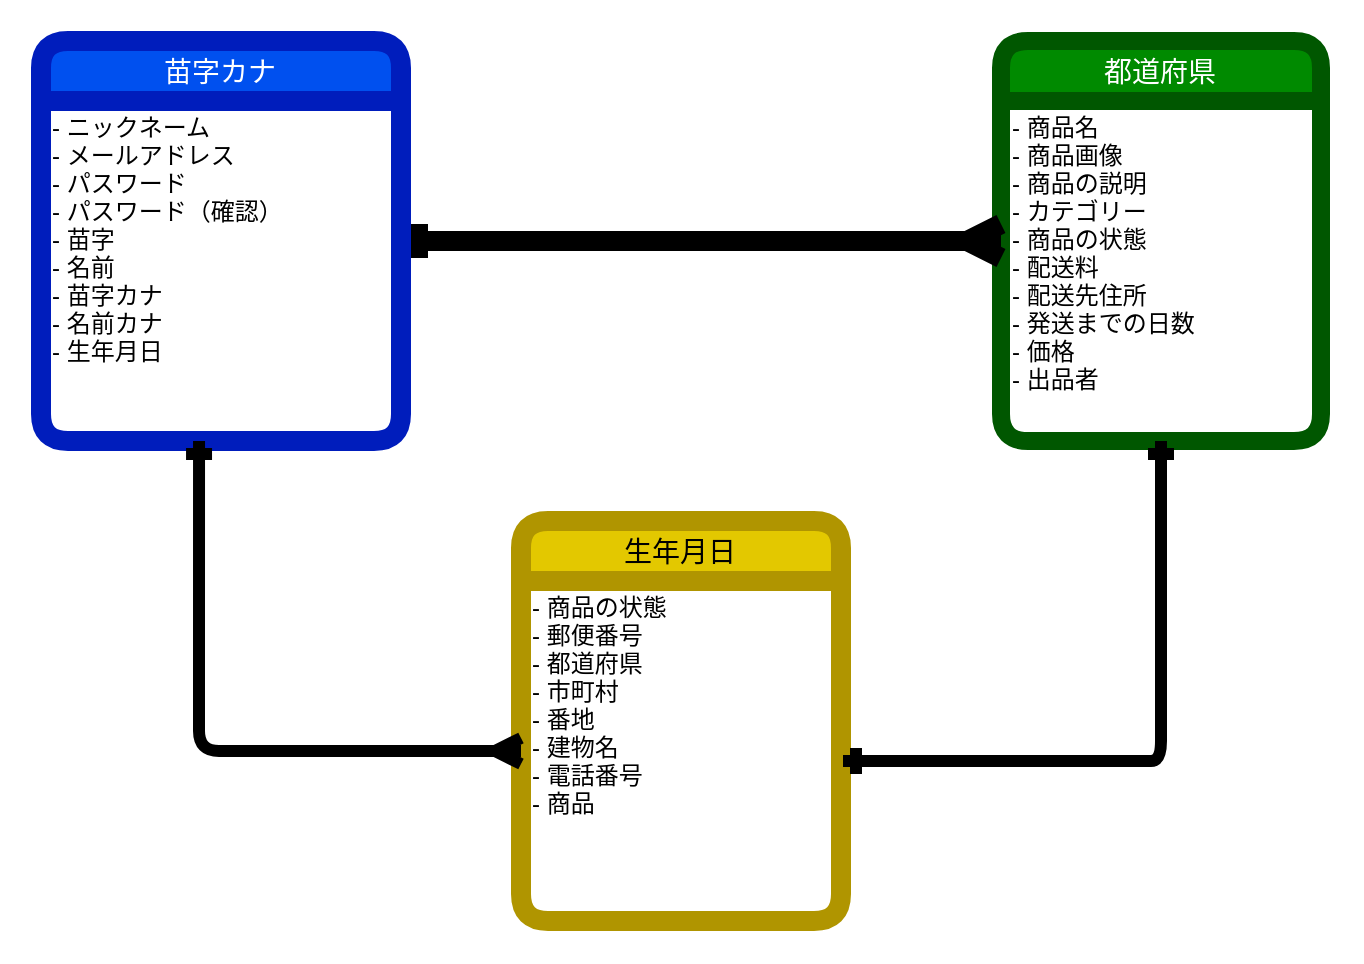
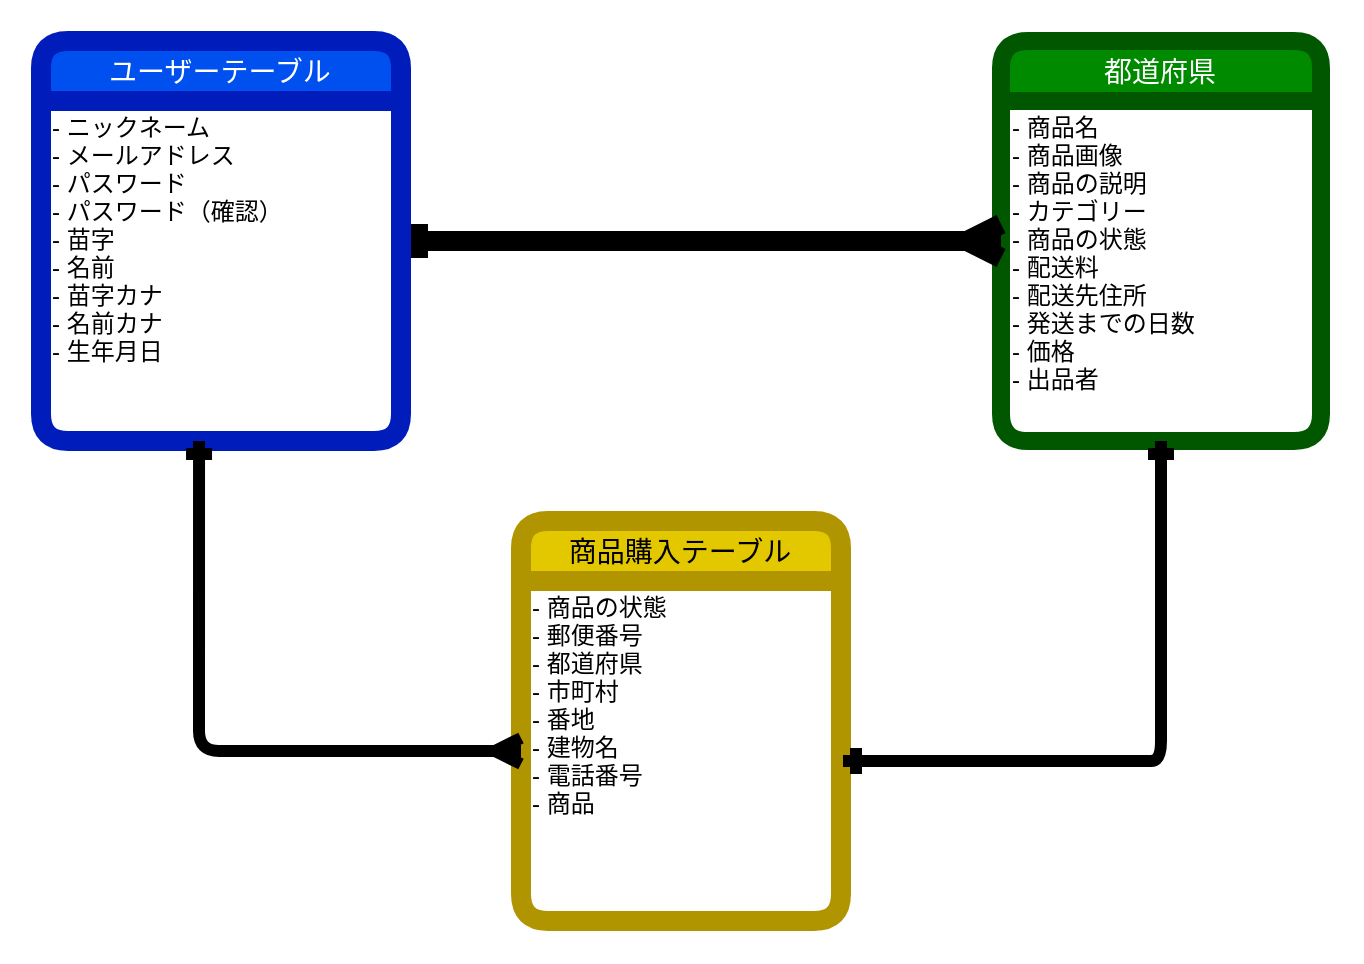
  <mxCell id="0" />
  <mxCell id="1" parent="0" />
  <mxCell id="2" value="都道府県" style="swimlane;childLayout=stackLayout;horizontal=1;startSize=30;horizontalStack=0;rounded=1;fontSize=14;fontStyle=0;strokeWidth=9;resizeParent=0;resizeLast=1;shadow=0;dashed=0;align=center;fillColor=#008a00;strokeColor=#005700;fontColor=#ffffff;" vertex="1" parent="1"><mxGeometry x="500" y="20" width="160" height="200" as="geometry" /></mxCell>
  <mxCell id="3" value="- 商品名&#10;- 商品画像&#10;- 商品の説明&#10;- カテゴリー&#10;- 商品の状態&#10;- 配送料&#10;- 配送先住所&#10;- 発送までの日数&#10;- 価格&#10;- 出品者" style="align=left;strokeColor=none;fillColor=none;spacingLeft=4;fontSize=12;verticalAlign=top;resizable=0;rotatable=0;part=1;" vertex="1" parent="2"><mxGeometry y="30" width="160" height="170" as="geometry" /></mxCell>
  <mxCell id="4" style="edgeStyle=none;html=1;entryX=0;entryY=0.393;entryDx=0;entryDy=0;entryPerimeter=0;strokeWidth=4;strokeColor=none;startArrow=ERmandOne;startFill=0;" edge="1" parent="1" source="6" target="3"><mxGeometry relative="1" as="geometry" /></mxCell>
  <mxCell id="5" style="edgeStyle=orthogonalEdgeStyle;rounded=0;jumpSize=6;html=1;startArrow=ERone;startFill=0;endArrow=ERmany;endFill=0;endSize=6;targetPerimeterSpacing=0;strokeWidth=10;" edge="1" parent="1" source="6"><mxGeometry relative="1" as="geometry"><mxPoint x="500" y="120" as="targetPoint" /></mxGeometry></mxCell>
- <mxCell id="6" value="苗字カナ" style="swimlane;childLayout=stackLayout;horizontal=1;startSize=30;horizontalStack=0;rounded=1;fontSize=14;fontStyle=0;strokeWidth=10;resizeParent=0;resizeLast=1;shadow=0;dashed=0;align=center;fillColor=#0050ef;strokeColor=#001DBC;fontColor=#ffffff;" vertex="1" parent="1"><mxGeometry x="20" y="20" width="180" height="200" as="geometry"><mxRectangle x="30" y="20" width="140" height="30" as="alternateBounds" /></mxGeometry></mxCell>
+ <mxCell id="6" value="ユーザーテーブル" style="swimlane;childLayout=stackLayout;horizontal=1;startSize=30;horizontalStack=0;rounded=1;fontSize=14;fontStyle=0;strokeWidth=10;resizeParent=0;resizeLast=1;shadow=0;dashed=0;align=center;fillColor=#0050ef;strokeColor=#001DBC;fontColor=#ffffff;" vertex="1" parent="1"><mxGeometry x="20" y="20" width="180" height="200" as="geometry"><mxRectangle x="30" y="20" width="140" height="30" as="alternateBounds" /></mxGeometry></mxCell>
  <mxCell id="7" value="- ニックネーム&#10;- メールアドレス&#10;- パスワード&#10;- パスワード（確認）&#10;- 苗字&#10;- 名前&#10;- 苗字カナ&#10;- 名前カナ&#10;- 生年月日" style="align=left;strokeColor=none;fillColor=none;spacingLeft=4;fontSize=12;verticalAlign=top;resizable=0;rotatable=0;part=1;" vertex="1" parent="6"><mxGeometry y="30" width="180" height="170" as="geometry" /></mxCell>
- <mxCell id="8" value="生年月日" style="swimlane;childLayout=stackLayout;horizontal=1;startSize=30;horizontalStack=0;rounded=1;fontSize=14;fontStyle=0;strokeWidth=10;resizeParent=0;resizeLast=1;shadow=0;dashed=0;align=center;fillColor=#e3c800;strokeColor=#B09500;fontColor=#000000;" vertex="1" parent="1"><mxGeometry x="260" y="260" width="160" height="200" as="geometry" /></mxCell>
+ <mxCell id="8" value="商品購入テーブル" style="swimlane;childLayout=stackLayout;horizontal=1;startSize=30;horizontalStack=0;rounded=1;fontSize=14;fontStyle=0;strokeWidth=10;resizeParent=0;resizeLast=1;shadow=0;dashed=0;align=center;fillColor=#e3c800;strokeColor=#B09500;fontColor=#000000;" vertex="1" parent="1"><mxGeometry x="260" y="260" width="160" height="200" as="geometry" /></mxCell>
  <mxCell id="9" value="- 商品の状態&#10;- 郵便番号&#10;- 都道府県&#10;- 市町村&#10;- 番地&#10;- 建物名&#10;- 電話番号&#10;- 商品" style="align=left;strokeColor=none;fillColor=none;spacingLeft=4;fontSize=12;verticalAlign=top;resizable=0;rotatable=0;part=1;" vertex="1" parent="8"><mxGeometry y="30" width="160" height="170" as="geometry" /></mxCell>
  <mxCell id="10" style="edgeStyle=orthogonalEdgeStyle;rounded=1;jumpSize=6;html=1;exitX=0.439;exitY=1;exitDx=0;exitDy=0;startArrow=ERone;startFill=0;endArrow=ERmany;endFill=0;endSize=6;targetPerimeterSpacing=0;strokeWidth=6;entryX=0;entryY=0.5;entryDx=0;entryDy=0;exitPerimeter=0;" edge="1" parent="1" source="7" target="9"><mxGeometry relative="1" as="geometry"><mxPoint x="100" y="340" as="targetPoint" /></mxGeometry></mxCell>
  <mxCell id="11" style="edgeStyle=orthogonalEdgeStyle;rounded=1;jumpSize=6;html=1;exitX=0.5;exitY=1;exitDx=0;exitDy=0;startArrow=ERone;startFill=0;endArrow=ERone;endFill=0;endSize=6;targetPerimeterSpacing=0;strokeWidth=6;" edge="1" parent="1" source="3"><mxGeometry relative="1" as="geometry"><mxPoint x="421" y="380" as="targetPoint" /><Array as="points"><mxPoint x="570" y="380" /><mxPoint x="421" y="380" /></Array></mxGeometry></mxCell>
